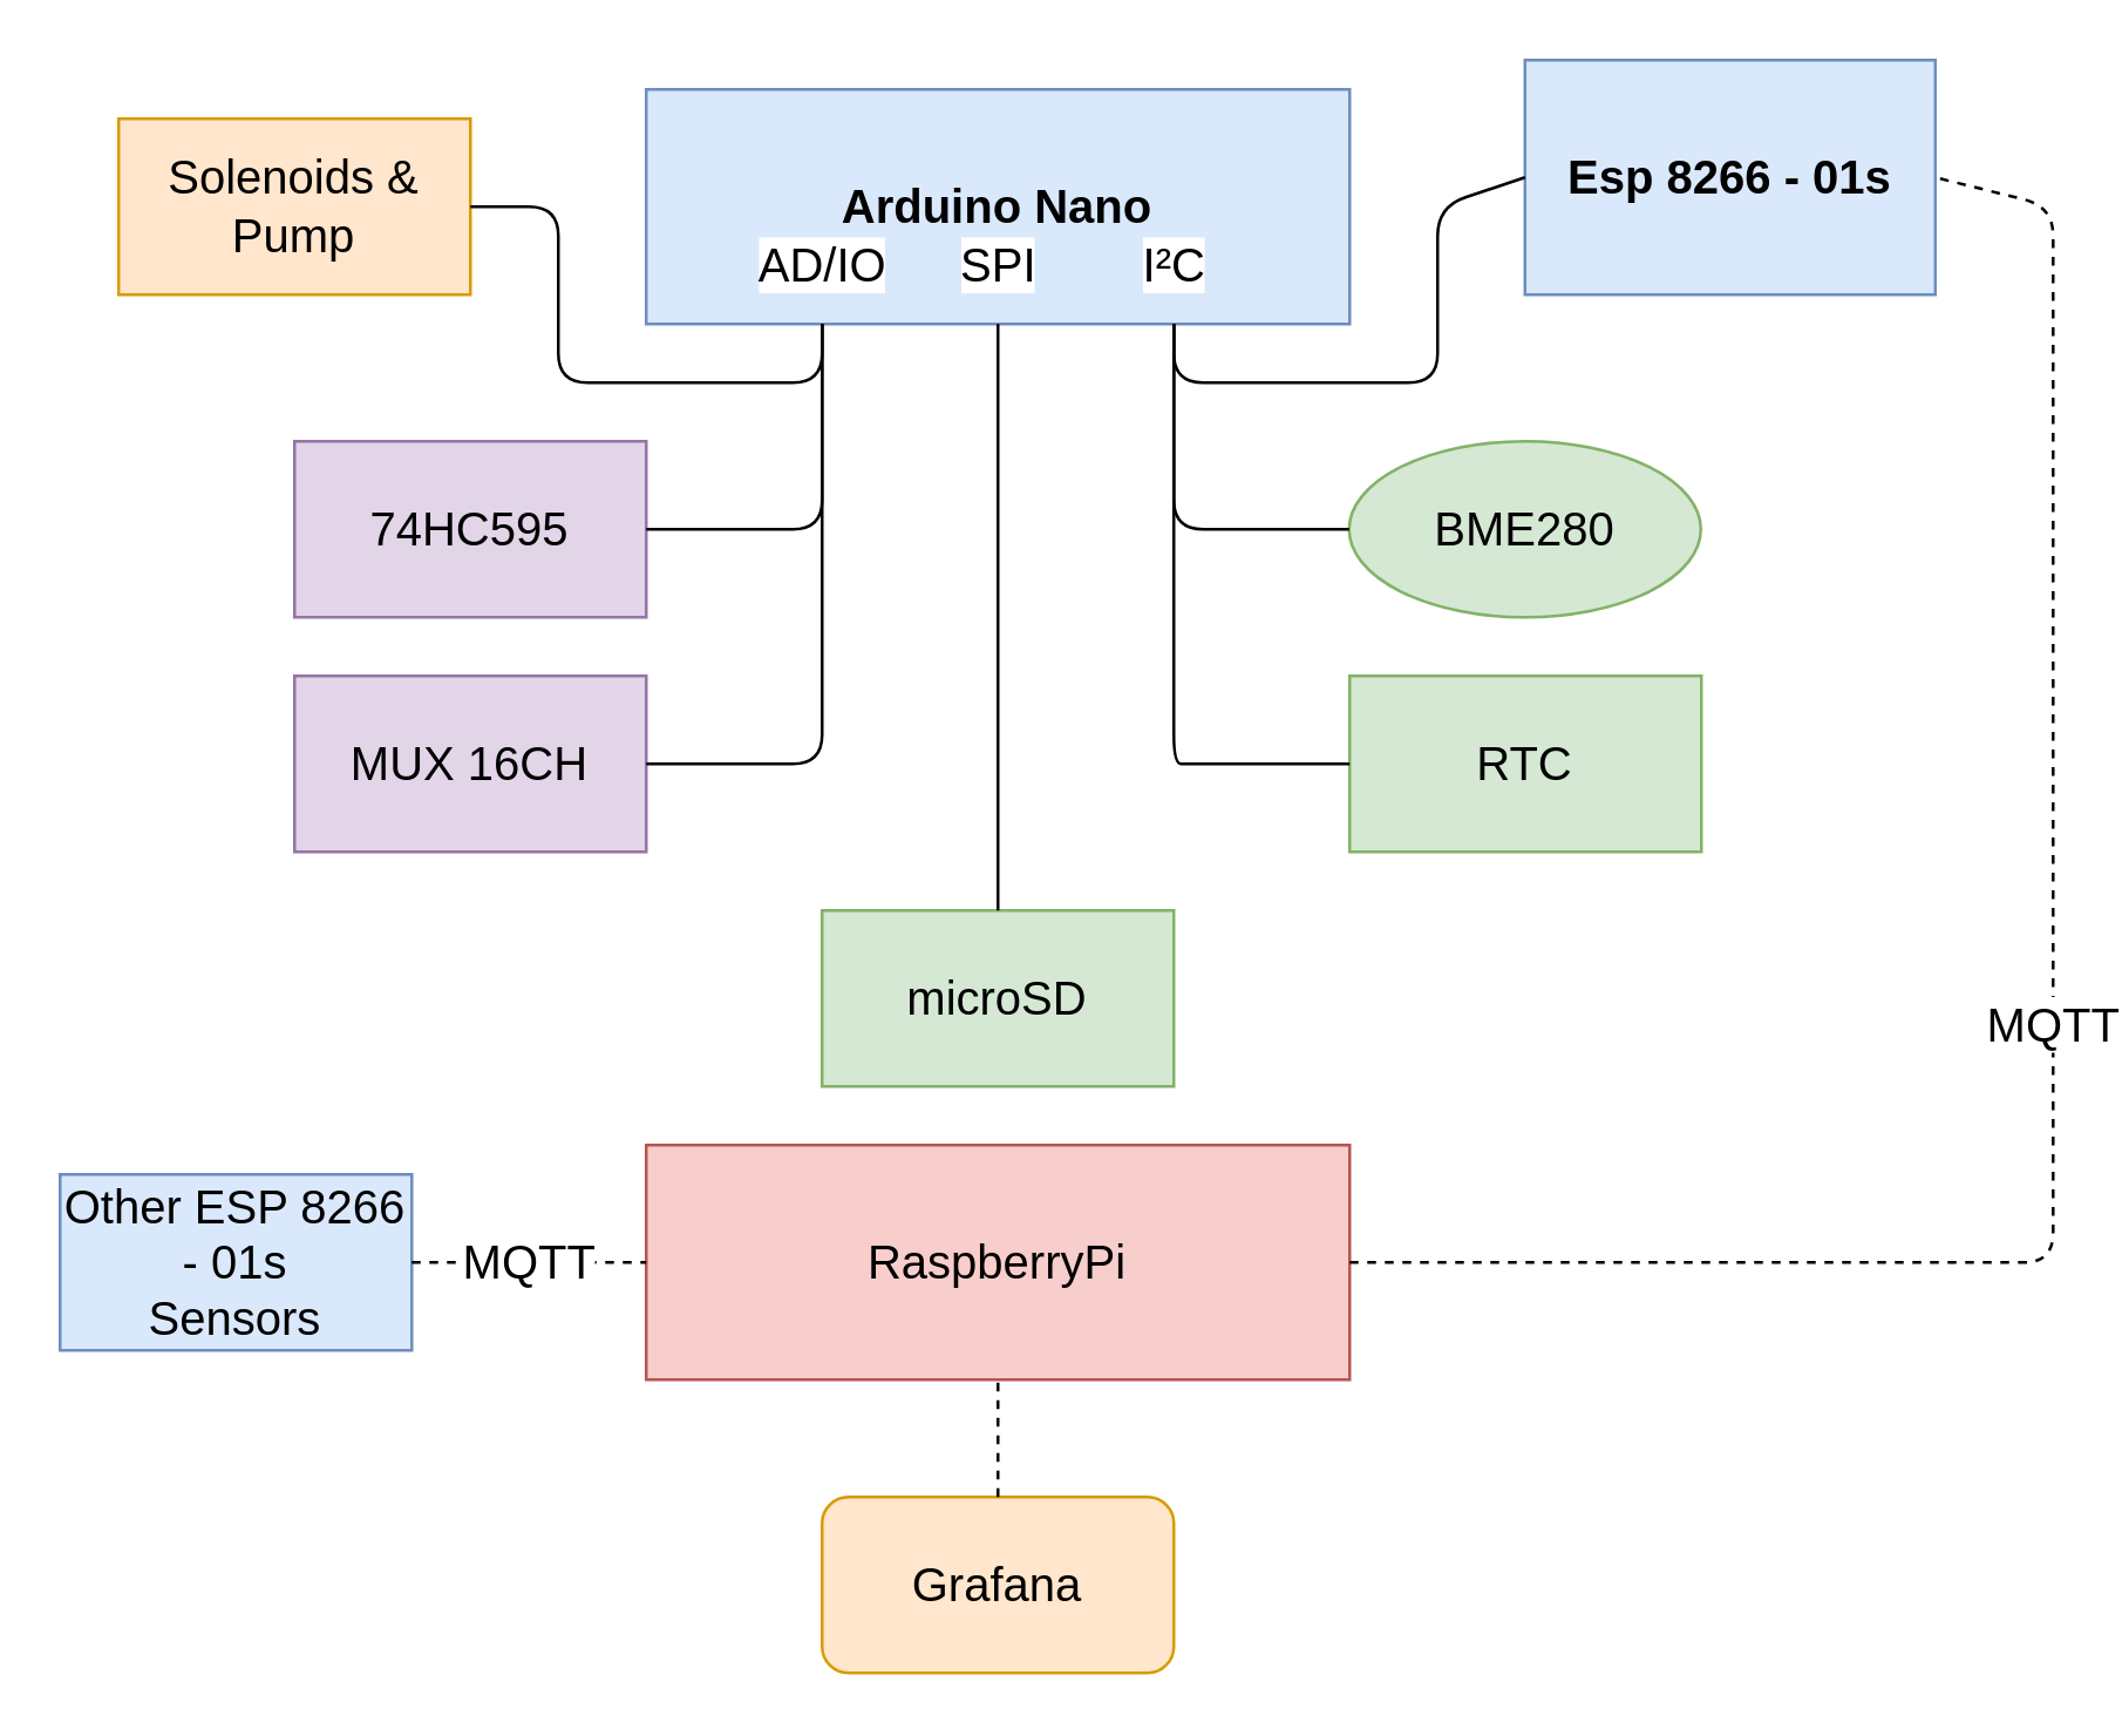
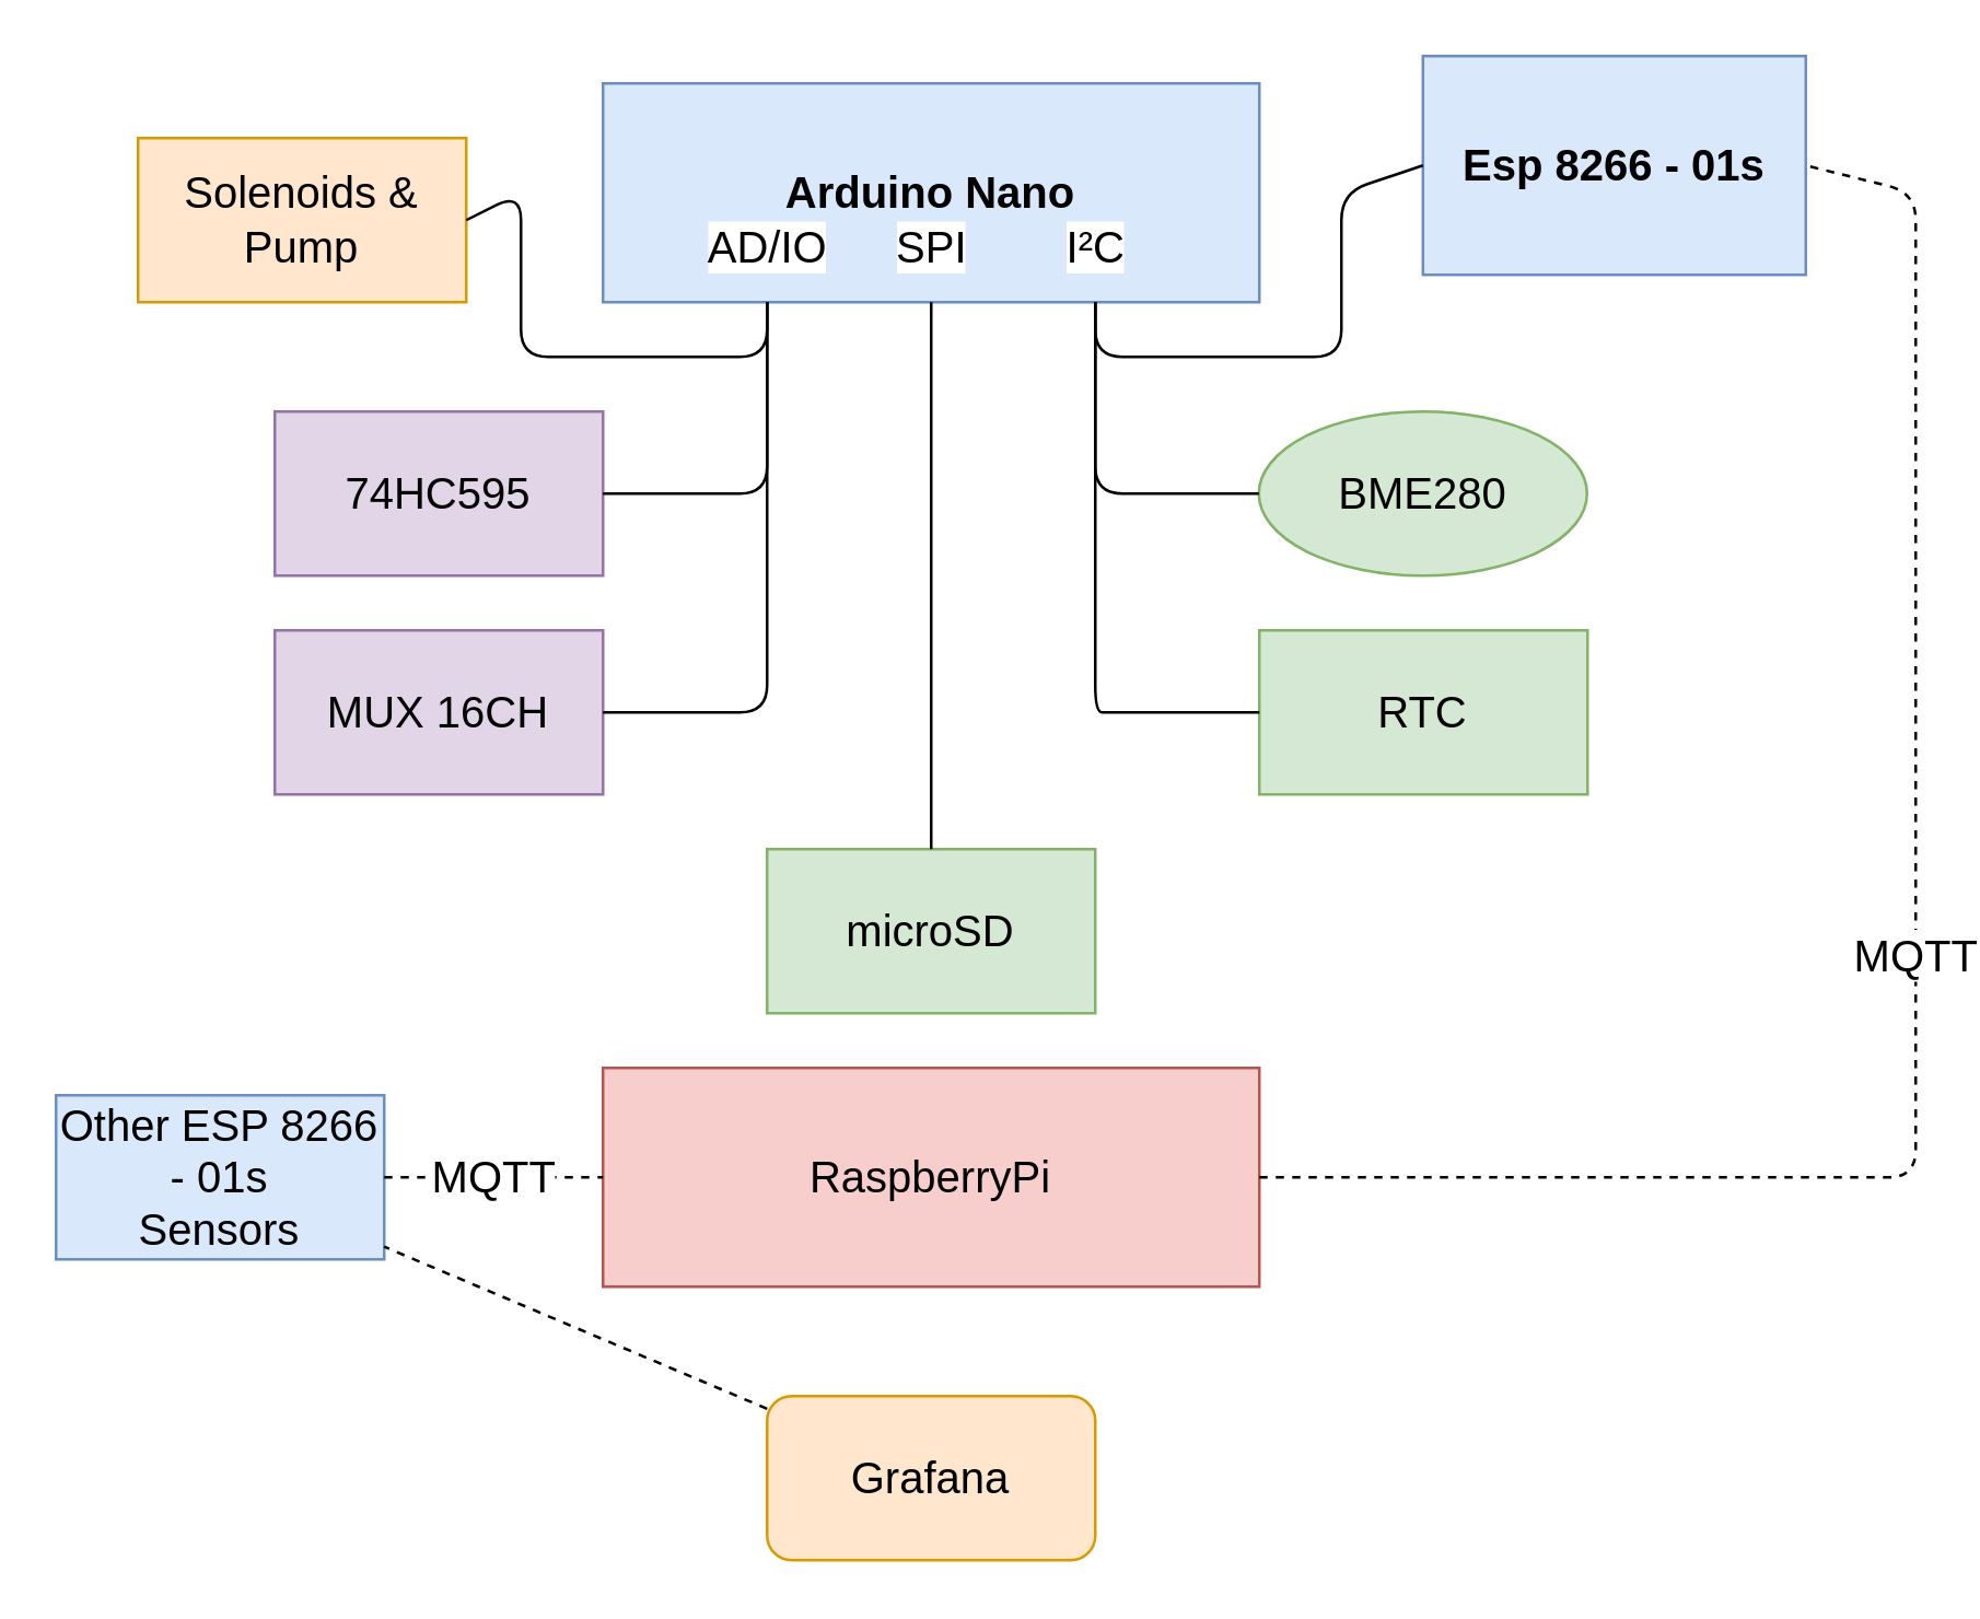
  <mxCell id="0" />
  <mxCell id="1" parent="0" />
  <mxCell id="2" value="Arduino Nano" style="rounded=0;whiteSpace=wrap;html=1;fillColor=#dae8fc;strokeColor=#6c8ebf;fontSize=16;fontStyle=1" vertex="1" parent="1"><mxGeometry x="220" y="30" width="240" height="80" as="geometry" /></mxCell>
  <mxCell id="3" value="&lt;b&gt;&lt;font style=&quot;font-size: 16px&quot;&gt;Esp 8266 - 01s&lt;/font&gt;&lt;/b&gt;" style="rounded=0;whiteSpace=wrap;html=1;fillColor=#dae8fc;strokeColor=#6c8ebf;" vertex="1" parent="1"><mxGeometry x="519.81" y="20" width="140" height="80" as="geometry" /></mxCell>
  <mxCell id="4" value="I²C" style="endArrow=none;html=1;fontSize=16;exitX=0;exitY=0.5;exitDx=0;exitDy=0;entryX=0.75;entryY=1;entryDx=0;entryDy=0;" edge="1" parent="1" source="3" target="2"><mxGeometry x="1" y="20" width="50" height="50" relative="1" as="geometry"><mxPoint x="110" y="180" as="sourcePoint" /><mxPoint x="460" y="70" as="targetPoint" /><Array as="points"><mxPoint x="490" y="70" /><mxPoint x="490" y="130" /><mxPoint x="400" y="130" /></Array><mxPoint x="20" y="-20" as="offset" /></mxGeometry></mxCell>
  <mxCell id="5" value="BME280" style="ellipse;whiteSpace=wrap;html=1;fontSize=16;fillColor=#d5e8d4;strokeColor=#82b366;" vertex="1" parent="1"><mxGeometry x="459.81" y="150" width="120" height="60" as="geometry" /></mxCell>
  <mxCell id="6" value="microSD" style="rounded=0;whiteSpace=wrap;html=1;fontSize=16;fillColor=#d5e8d4;strokeColor=#82b366;" vertex="1" parent="1"><mxGeometry x="280" y="310" width="120" height="60" as="geometry" /></mxCell>
  <mxCell id="7" value="74HC595" style="rounded=0;whiteSpace=wrap;html=1;fontSize=16;fillColor=#e1d5e7;strokeColor=#9673a6;" vertex="1" parent="1"><mxGeometry x="100" y="150" width="120" height="60" as="geometry" /></mxCell>
  <mxCell id="8" value="MUX 16CH" style="rounded=0;whiteSpace=wrap;html=1;fontSize=16;fillColor=#e1d5e7;strokeColor=#9673a6;" vertex="1" parent="1"><mxGeometry x="100" y="230" width="120" height="60" as="geometry" /></mxCell>
  <mxCell id="9" value="AD/IO" style="endArrow=none;html=1;fontSize=16;entryX=0.25;entryY=1;entryDx=0;entryDy=0;exitX=1;exitY=0.5;exitDx=0;exitDy=0;" edge="1" parent="1" source="7" target="2"><mxGeometry x="1" y="20" width="50" height="50" relative="1" as="geometry"><mxPoint x="280" y="260" as="sourcePoint" /><mxPoint x="330" y="210" as="targetPoint" /><Array as="points"><mxPoint x="280" y="180" /></Array><mxPoint x="20" y="-20" as="offset" /></mxGeometry></mxCell>
  <mxCell id="10" value="" style="endArrow=none;html=1;fontSize=16;entryX=0.25;entryY=1;entryDx=0;entryDy=0;exitX=1;exitY=0.5;exitDx=0;exitDy=0;" edge="1" parent="1" source="8" target="2"><mxGeometry width="50" height="50" relative="1" as="geometry"><mxPoint x="310" y="320" as="sourcePoint" /><mxPoint x="360" y="270" as="targetPoint" /><Array as="points"><mxPoint x="280" y="260" /><mxPoint x="280" y="190" /></Array></mxGeometry></mxCell>
  <mxCell id="11" value="" style="endArrow=none;html=1;fontSize=16;exitX=0;exitY=0.5;exitDx=0;exitDy=0;" edge="1" parent="1" source="5"><mxGeometry width="50" height="50" relative="1" as="geometry"><mxPoint x="440" y="140" as="sourcePoint" /><mxPoint x="400" y="110" as="targetPoint" /><Array as="points"><mxPoint x="436" y="180" /><mxPoint x="400" y="180" /><mxPoint x="400" y="140" /><mxPoint x="400" y="130" /></Array></mxGeometry></mxCell>
  <mxCell id="12" value="SPI" style="endArrow=none;html=1;fontSize=16;entryX=0.5;entryY=0;entryDx=0;entryDy=0;exitX=0.5;exitY=1;exitDx=0;exitDy=0;" edge="1" parent="1" source="2" target="6"><mxGeometry x="-0.2" y="-100" width="50" height="50" relative="1" as="geometry"><mxPoint x="370" y="290" as="sourcePoint" /><mxPoint x="420" y="240" as="targetPoint" /><Array as="points"><mxPoint x="340" y="190" /><mxPoint x="340" y="260" /></Array><mxPoint x="100" y="-100" as="offset" /></mxGeometry></mxCell>
  <mxCell id="13" value="RTC" style="rounded=0;whiteSpace=wrap;html=1;fontSize=16;fillColor=#d5e8d4;strokeColor=#82b366;gradientColor=none;" vertex="1" parent="1"><mxGeometry x="460" y="230" width="120" height="60" as="geometry" /></mxCell>
  <mxCell id="14" value="" style="endArrow=none;html=1;fontSize=16;entryX=0.75;entryY=1;entryDx=0;entryDy=0;exitX=0;exitY=0.5;exitDx=0;exitDy=0;" edge="1" parent="1" source="13" target="2"><mxGeometry width="50" height="50" relative="1" as="geometry"><mxPoint x="500" y="130" as="sourcePoint" /><mxPoint x="450" y="220" as="targetPoint" /><Array as="points"><mxPoint x="410" y="260" /><mxPoint x="400" y="260" /><mxPoint x="400" y="140" /><mxPoint x="400" y="130" /></Array></mxGeometry></mxCell>
- <mxCell id="15" value="Solenoids &amp;amp; Pump" style="rounded=0;whiteSpace=wrap;html=1;fontSize=16;fillColor=#ffe6cc;strokeColor=#d79b00;" vertex="1" parent="1"><mxGeometry x="40" y="40" width="120" height="60" as="geometry" /></mxCell>
+ <mxCell id="15" value="Solenoids &amp;amp; Pump" style="rounded=0;whiteSpace=wrap;html=1;fontSize=16;fillColor=#ffe6cc;strokeColor=#d79b00;" vertex="1" parent="1"><mxGeometry x="50" y="50" width="120" height="60" as="geometry" /></mxCell>
  <mxCell id="16" value="" style="endArrow=none;html=1;fontSize=16;entryX=0.25;entryY=1;entryDx=0;entryDy=0;exitX=1;exitY=0.5;exitDx=0;exitDy=0;" edge="1" parent="1" source="15" target="2"><mxGeometry width="50" height="50" relative="1" as="geometry"><mxPoint x="150" y="30" as="sourcePoint" /><mxPoint x="200" y="-20" as="targetPoint" /><Array as="points"><mxPoint x="190" y="70" /><mxPoint x="190" y="130" /><mxPoint x="280" y="130" /></Array></mxGeometry></mxCell>
  <mxCell id="17" value="RaspberryPi" style="rounded=0;whiteSpace=wrap;html=1;fontSize=16;fillColor=#f8cecc;strokeColor=#b85450;" vertex="1" parent="1"><mxGeometry x="220" y="390" width="240" height="80" as="geometry" /></mxCell>
  <mxCell id="18" value="MQTT" style="endArrow=none;dashed=1;html=1;fontSize=16;entryX=1;entryY=0.5;entryDx=0;entryDy=0;exitX=1;exitY=0.5;exitDx=0;exitDy=0;" edge="1" parent="1" source="17" target="3"><mxGeometry width="50" height="50" relative="1" as="geometry"><mxPoint x="690" y="250" as="sourcePoint" /><mxPoint x="740" y="200" as="targetPoint" /><Array as="points"><mxPoint x="700" y="430" /><mxPoint x="700" y="70" /></Array></mxGeometry></mxCell>
  <mxCell id="19" value="Other ESP 8266 - 01s&lt;br&gt;Sensors" style="rounded=0;whiteSpace=wrap;html=1;fontSize=16;fillColor=#dae8fc;strokeColor=#6c8ebf;" vertex="1" parent="1"><mxGeometry x="20" y="400" width="120" height="60" as="geometry" /></mxCell>
  <mxCell id="20" value="MQTT" style="endArrow=none;dashed=1;html=1;fontSize=16;entryX=0;entryY=0.5;entryDx=0;entryDy=0;" edge="1" parent="1" source="19" target="17"><mxGeometry width="50" height="50" relative="1" as="geometry"><mxPoint x="140" y="480" as="sourcePoint" /><mxPoint x="210.711" y="430" as="targetPoint" /></mxGeometry></mxCell>
  <mxCell id="21" value="Grafana" style="rounded=1;whiteSpace=wrap;html=1;fontSize=16;fillColor=#ffe6cc;strokeColor=#d79b00;" vertex="1" parent="1"><mxGeometry x="280" y="510" width="120" height="60" as="geometry" /></mxCell>
- <mxCell id="22" value="" style="endArrow=none;dashed=1;html=1;fontSize=16;entryX=0.5;entryY=1;entryDx=0;entryDy=0;" edge="1" parent="1" source="21" target="17"><mxGeometry width="50" height="50" relative="1" as="geometry"><mxPoint x="320" y="510" as="sourcePoint" /><mxPoint x="350" y="480" as="targetPoint" /></mxGeometry></mxCell>
+ <mxCell id="22" value="" style="endArrow=none;dashed=1;html=1;fontSize=16;" edge="1" parent="1" source="21" target="19"><mxGeometry width="50" height="50" relative="1" as="geometry"><mxPoint x="320" y="510" as="sourcePoint" /><mxPoint x="350" y="480" as="targetPoint" /></mxGeometry></mxCell>
